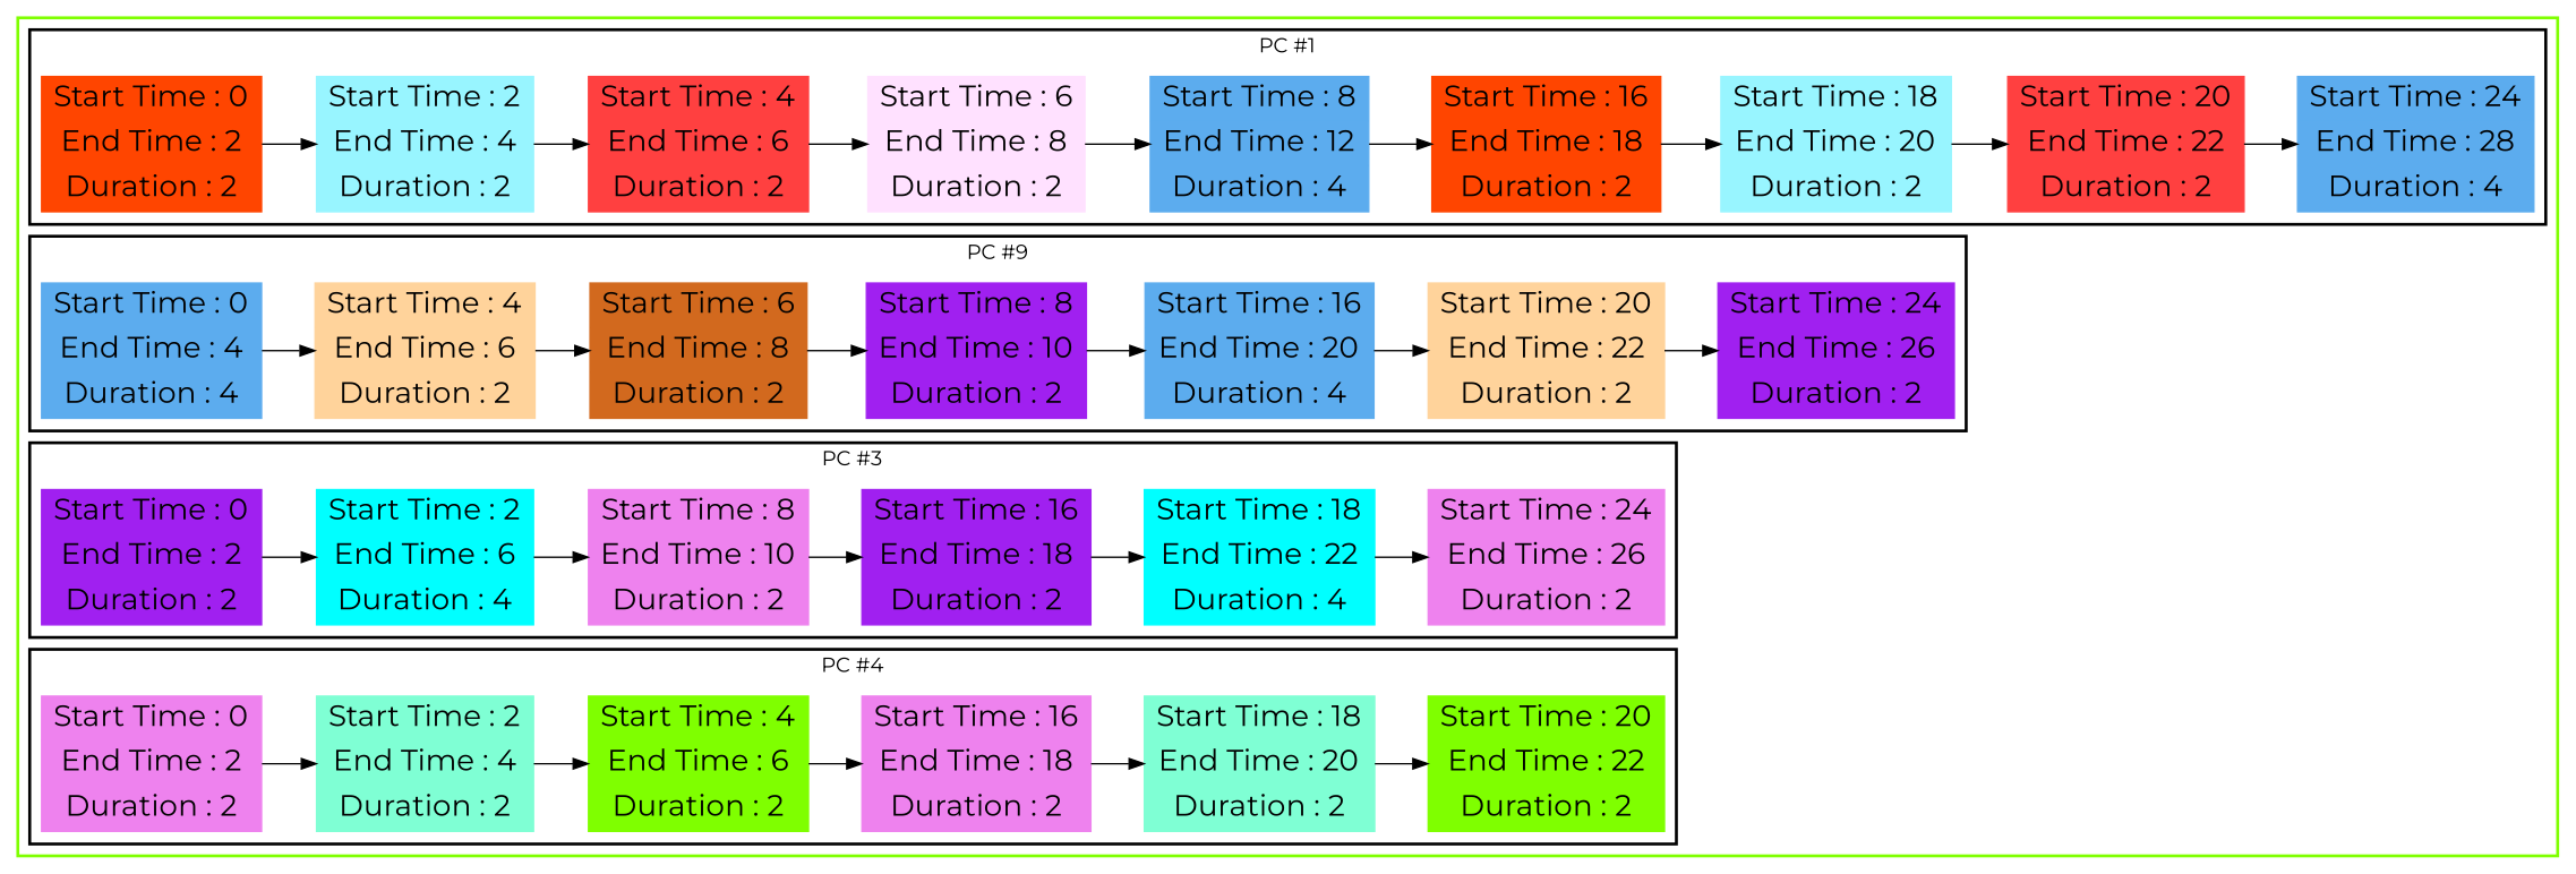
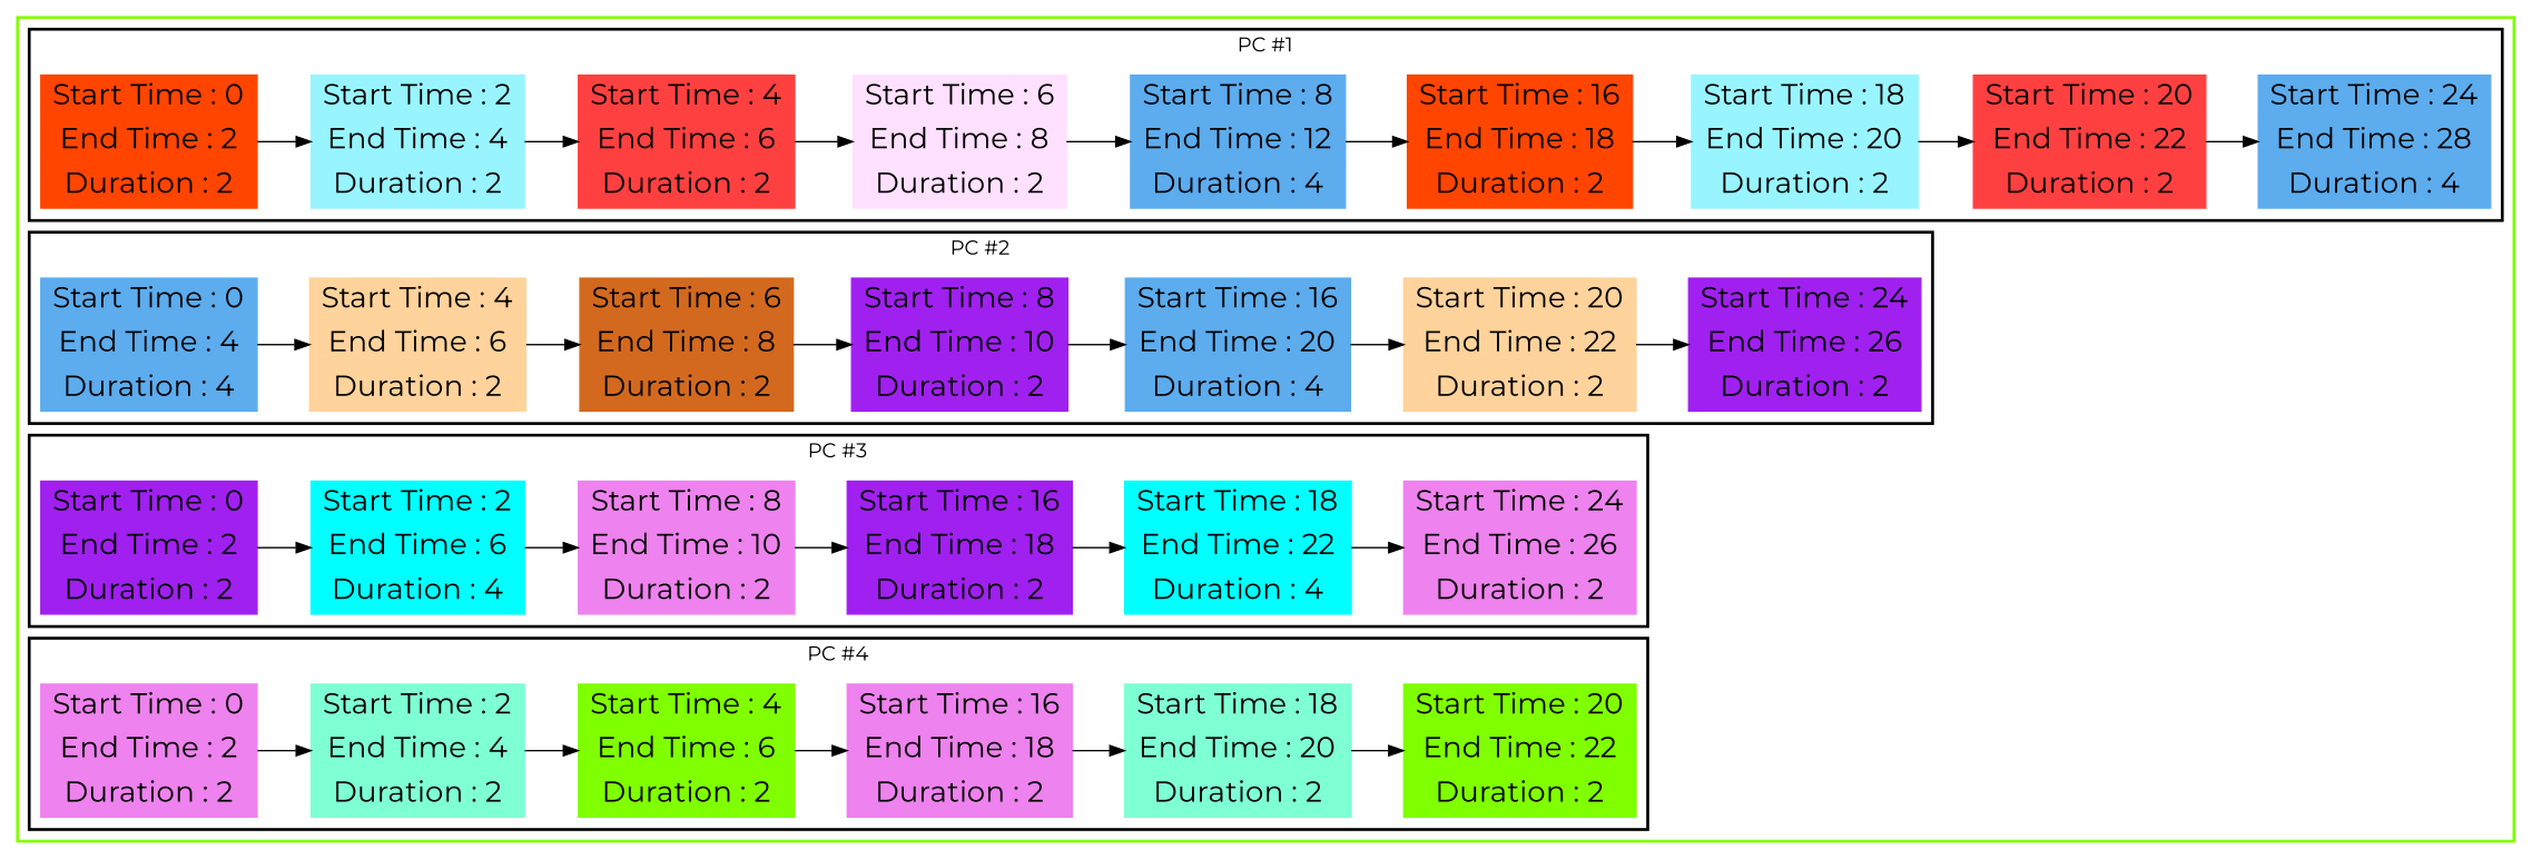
  digraph {
    fontname=Montserrat
    rankdir=LR
    node [color=steelblue2 fontname=Montserrat fontsize=20 shape=record style=filled]
    edge [fontname=Montserrat]
    n1 [color=orangered1 label="Start Time : 0 | End Time : 2 | Duration : 2"]
    n2 [color=cadetblue1 label="Start Time : 2 | End Time : 4 | Duration : 2"]
    n3 [color=brown1 label="Start Time : 4 | End Time : 6 | Duration : 2"]
    n4 [color=thistle1 label="Start Time : 6 | End Time : 8 | Duration : 2"]
    n5 [label="Start Time : 8 | End Time : 12 | Duration : 4"]
    n6 [color=orangered1 label="Start Time : 16 | End Time : 18 | Duration : 2"]
    n7 [color=cadetblue1 label="Start Time : 18 | End Time : 20 | Duration : 2"]
    n8 [color=brown1 label="Start Time : 20 | End Time : 22 | Duration : 2"]
    n9 [label="Start Time : 24 | End Time : 28 | Duration : 4"]
    n10 [label="Start Time : 0 | End Time : 4 | Duration : 4"]
    n11 [color=burlywood1 label="Start Time : 4 | End Time : 6 | Duration : 2"]
    n12 [color=chocolate label="Start Time : 6 | End Time : 8 | Duration : 2"]
    n13 [color=x11purple label="Start Time : 8 | End Time : 10 | Duration : 2"]
    n14 [label="Start Time : 16 | End Time : 20 | Duration : 4"]
    n15 [color=burlywood1 label="Start Time : 20 | End Time : 22 | Duration : 2"]
    n16 [color=x11purple label="Start Time : 24 | End Time : 26 | Duration : 2"]
    n17 [color=x11purple label="Start Time : 0 | End Time : 2 | Duration : 2"]
    n18 [color=aqua label="Start Time : 2 | End Time : 6 | Duration : 4"]
    n19 [color=violet label="Start Time : 8 | End Time : 10 | Duration : 2"]
    n20 [color=x11purple label="Start Time : 16 | End Time : 18 | Duration : 2"]
    n21 [color=aqua label="Start Time : 18 | End Time : 22 | Duration : 4"]
    n22 [color=violet label="Start Time : 24 | End Time : 26 | Duration : 2"]
    n23 [color=violet label="Start Time : 0 | End Time : 2 | Duration : 2"]
    n24 [color=aquamarine label="Start Time : 2 | End Time : 4 | Duration : 2"]
    n25 [color=chartreuse label="Start Time : 4 | End Time : 6 | Duration : 2"]
    n26 [color=violet label="Start Time : 16 | End Time : 18 | Duration : 2"]
    n27 [color=aquamarine label="Start Time : 18 | End Time : 20 | Duration : 2"]
    n28 [color=chartreuse label="Start Time : 20 | End Time : 22 | Duration : 2"]
    subgraph cluster_1 {
      color=chartreuse
      style=bold
      subgraph cluster_2 {
        color=black
        label="PC #1"
        style=bold
        n1
        n2
        n3
        n4
        n5
        n6
        n7
        n8
        n9
      }
      subgraph cluster_3 {
        color=black
-       label="PC #9"
+       label="PC #2"
        style=bold
        n10
        n11
        n12
        n13
        n14
        n15
        n16
      }
      subgraph cluster_4 {
        color=black
        label="PC #3"
        style=bold
        n17
        n18
        n19
        n20
        n21
        n22
      }
      subgraph cluster_5 {
        color=black
        label="PC #4"
        style=bold
        n23
        n24
        n25
        n26
        n27
        n28
      }
    }
    n1 -> n2
    n2 -> n3
    n3 -> n4
    n4 -> n5
    n5 -> n6
    n6 -> n7
    n7 -> n8
    n8 -> n9
    n10 -> n11
    n11 -> n12
    n12 -> n13
    n13 -> n14
    n14 -> n15
    n15 -> n16
    n17 -> n18
    n18 -> n19
    n19 -> n20
    n20 -> n21
    n21 -> n22
    n23 -> n24
    n24 -> n25
    n25 -> n26
    n26 -> n27
    n27 -> n28
  }
